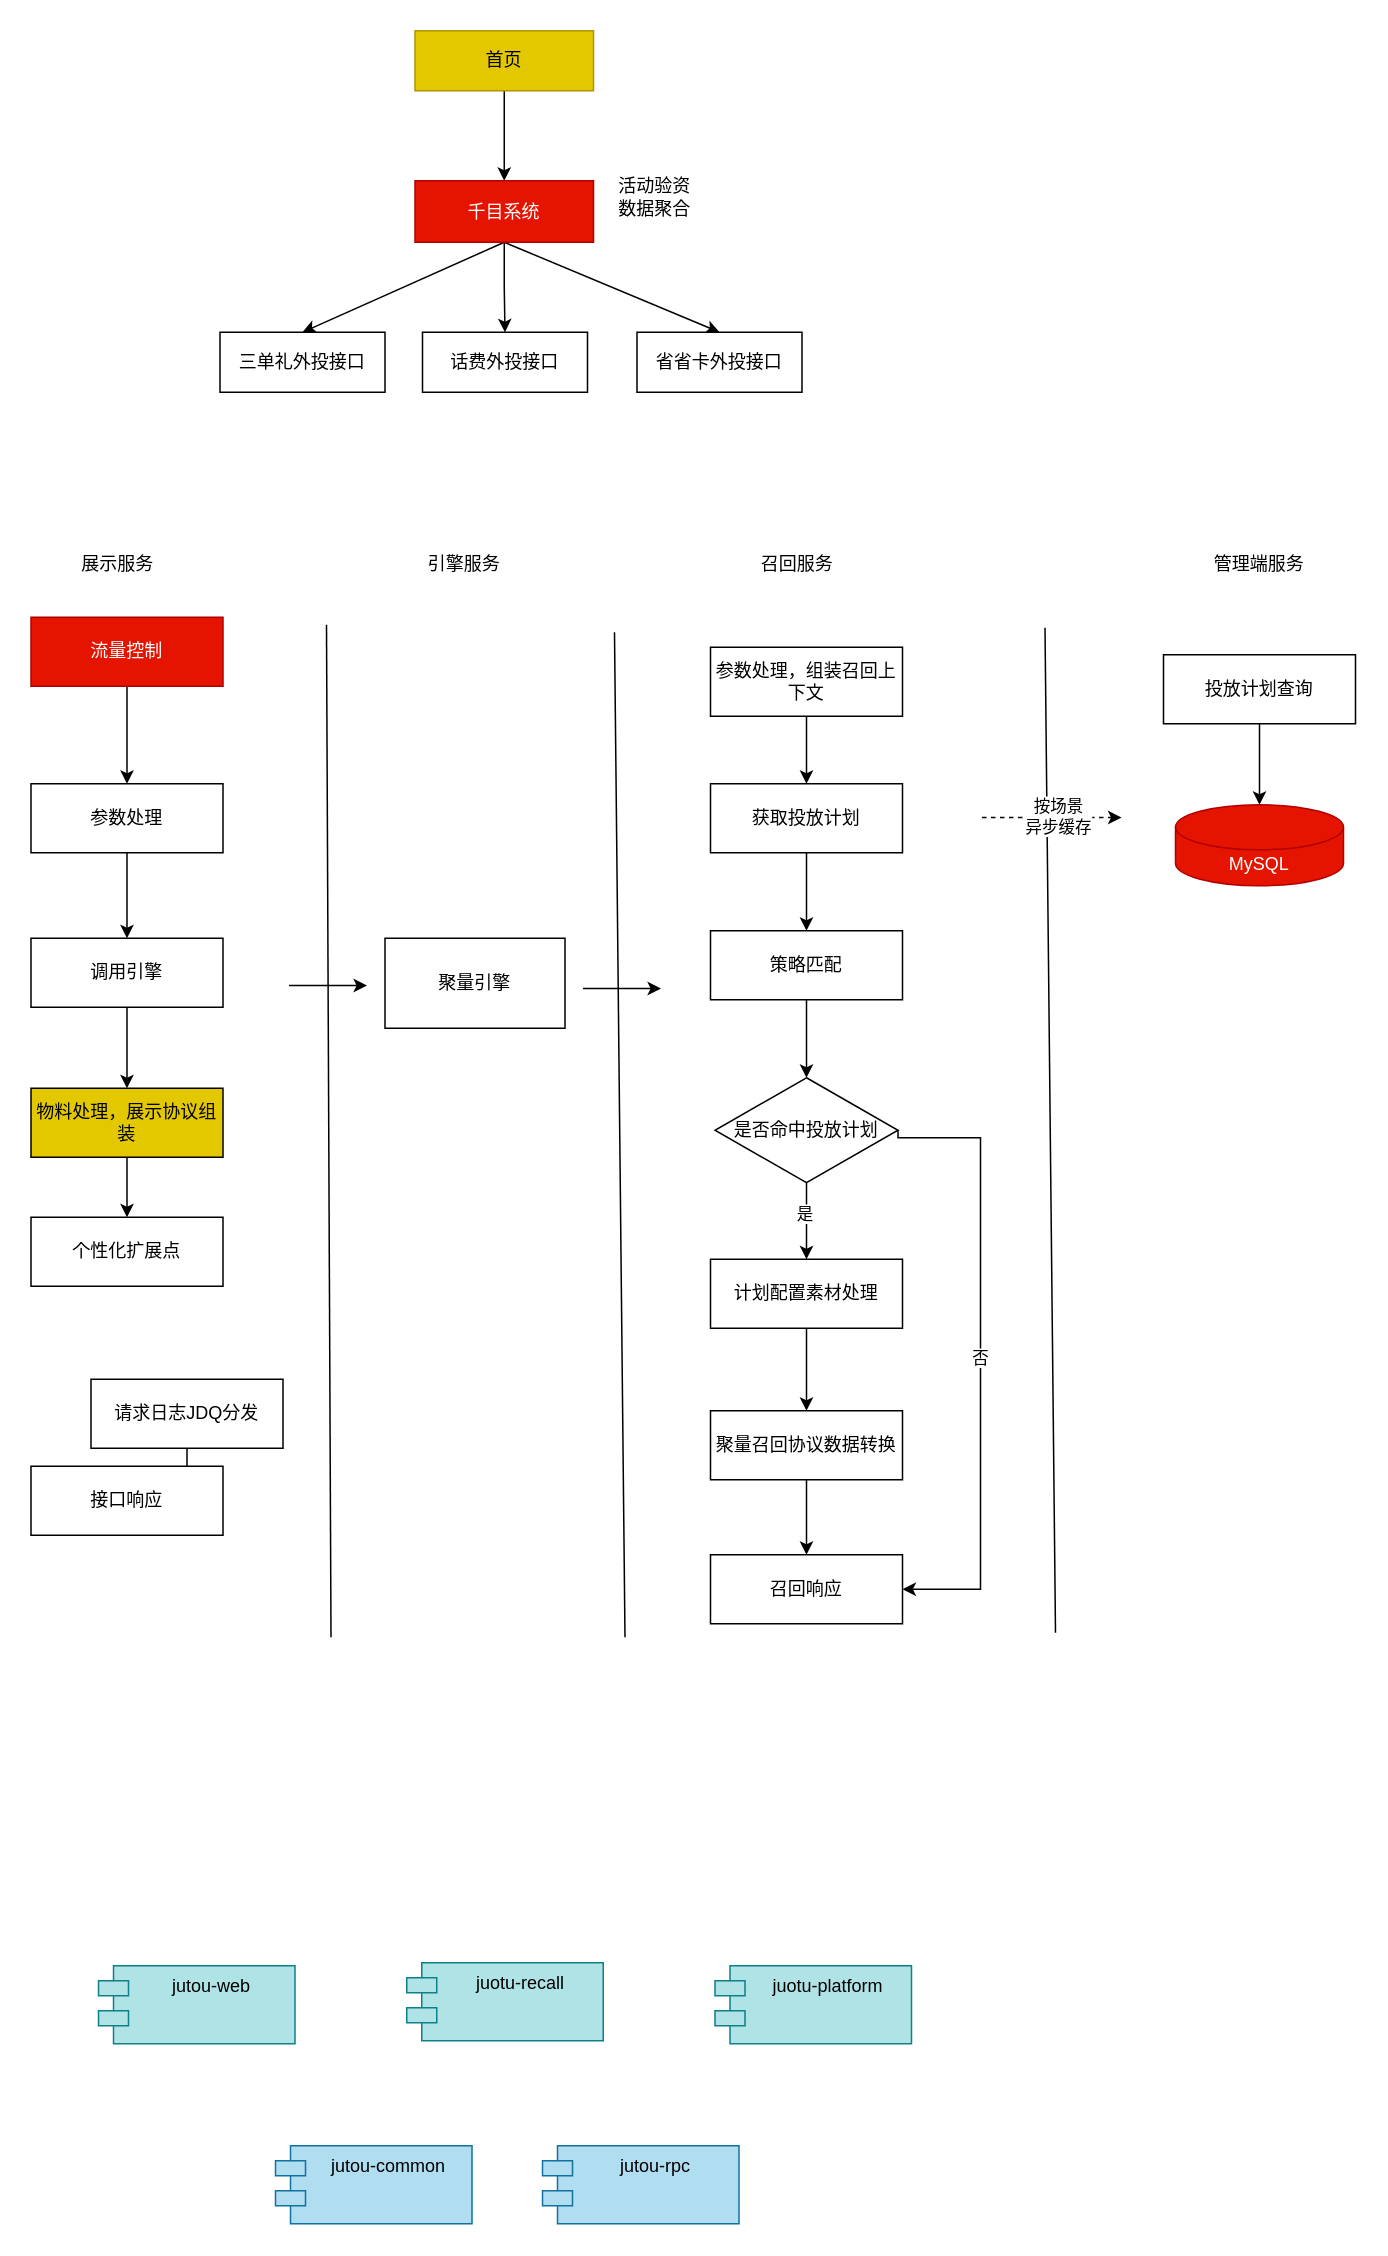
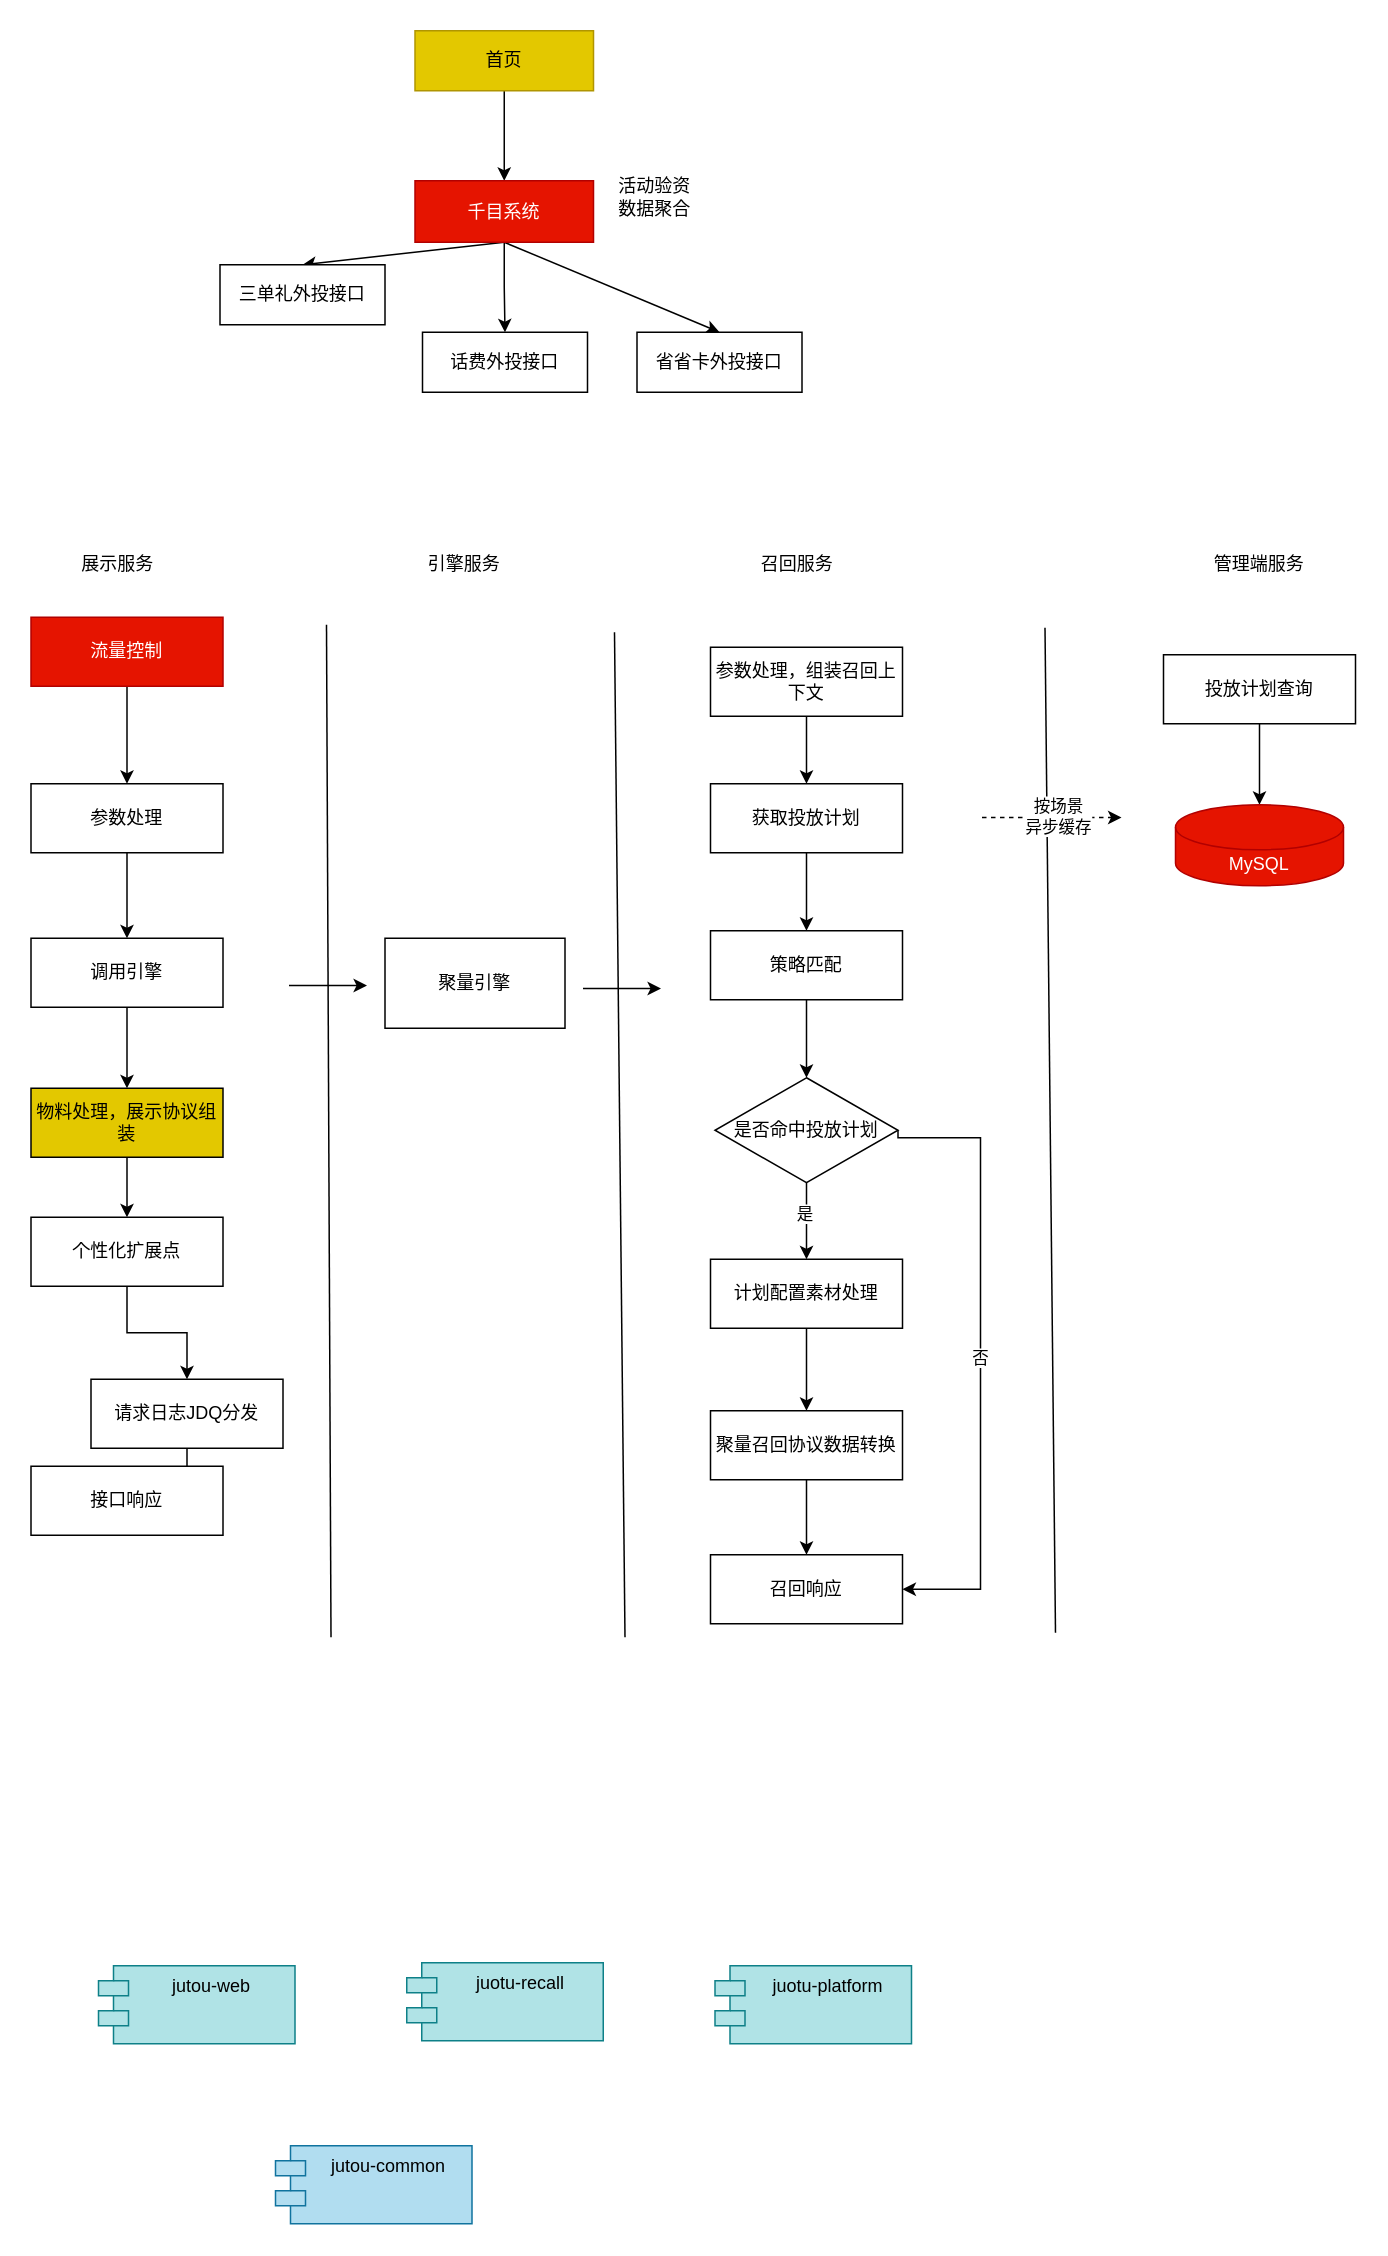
  <mxCell id="0" />
  <mxCell id="1" parent="0" />
  <mxCell id="2" value="" style="edgeStyle=orthogonalEdgeStyle;rounded=0;orthogonalLoop=1;jettySize=auto;html=1;" parent="1" source="3" target="7" edge="1"><mxGeometry relative="1" as="geometry" /></mxCell>
  <mxCell id="3" value="首页" style="rounded=0;whiteSpace=wrap;html=1;fillColor=#e3c800;strokeColor=#B09500;fontColor=#000000;" parent="1" vertex="1"><mxGeometry x="276" y="20" width="119" height="40" as="geometry" /></mxCell>
  <mxCell id="4" value="" style="edgeStyle=orthogonalEdgeStyle;rounded=0;orthogonalLoop=1;jettySize=auto;html=1;" parent="1" source="7" target="9" edge="1"><mxGeometry relative="1" as="geometry" /></mxCell>
  <mxCell id="5" style="rounded=0;orthogonalLoop=1;jettySize=auto;html=1;exitX=0.5;exitY=1;exitDx=0;exitDy=0;entryX=0.5;entryY=0;entryDx=0;entryDy=0;" parent="1" source="7" target="8" edge="1"><mxGeometry relative="1" as="geometry" /></mxCell>
  <mxCell id="6" style="rounded=0;orthogonalLoop=1;jettySize=auto;html=1;exitX=0.5;exitY=1;exitDx=0;exitDy=0;entryX=0.5;entryY=0;entryDx=0;entryDy=0;" parent="1" source="7" target="10" edge="1"><mxGeometry relative="1" as="geometry" /></mxCell>
  <mxCell id="7" value="千目系统" style="rounded=0;whiteSpace=wrap;html=1;fillColor=#e51400;strokeColor=#B20000;fontColor=#ffffff;" parent="1" vertex="1"><mxGeometry x="276" y="120" width="119" height="41" as="geometry" /></mxCell>
- <mxCell id="8" value="三单礼外投接口" style="rounded=0;whiteSpace=wrap;html=1;" parent="1" vertex="1"><mxGeometry x="146" y="221" width="110" height="40" as="geometry" /></mxCell>
+ <mxCell id="8" value="三单礼外投接口" style="rounded=0;whiteSpace=wrap;html=1;" parent="1" vertex="1"><mxGeometry x="146" y="176" width="110" height="40" as="geometry" /></mxCell>
  <mxCell id="9" value="话费外投接口" style="rounded=0;whiteSpace=wrap;html=1;" parent="1" vertex="1"><mxGeometry x="281" y="221" width="110" height="40" as="geometry" /></mxCell>
  <mxCell id="10" value="省省卡外投接口" style="rounded=0;whiteSpace=wrap;html=1;" parent="1" vertex="1"><mxGeometry x="424" y="221" width="110" height="40" as="geometry" /></mxCell>
  <mxCell id="11" value="活动验资&lt;br&gt;数据聚合" style="text;html=1;strokeColor=none;fillColor=none;align=center;verticalAlign=middle;whiteSpace=wrap;rounded=0;" parent="1" vertex="1"><mxGeometry x="406" y="116" width="60" height="30" as="geometry" /></mxCell>
  <mxCell id="12" value="" style="edgeStyle=orthogonalEdgeStyle;rounded=0;orthogonalLoop=1;jettySize=auto;html=1;" parent="1" source="13" target="15" edge="1"><mxGeometry relative="1" as="geometry" /></mxCell>
  <mxCell id="13" value="参数处理，组装召回上下文" style="rounded=0;whiteSpace=wrap;html=1;" parent="1" vertex="1"><mxGeometry x="473" y="431" width="128" height="46" as="geometry" /></mxCell>
  <mxCell id="14" value="" style="edgeStyle=orthogonalEdgeStyle;rounded=0;orthogonalLoop=1;jettySize=auto;html=1;" parent="1" source="15" target="19" edge="1"><mxGeometry relative="1" as="geometry" /></mxCell>
  <mxCell id="15" value="获取投放计划" style="rounded=0;whiteSpace=wrap;html=1;" parent="1" vertex="1"><mxGeometry x="473" y="522" width="128" height="46" as="geometry" /></mxCell>
  <mxCell id="16" value="" style="endArrow=none;html=1;rounded=0;" parent="1" edge="1"><mxGeometry width="50" height="50" relative="1" as="geometry"><mxPoint x="416" y="1091" as="sourcePoint" /><mxPoint x="409" y="421" as="targetPoint" /></mxGeometry></mxCell>
  <mxCell id="17" value="" style="endArrow=none;html=1;rounded=0;" parent="1" edge="1"><mxGeometry width="50" height="50" relative="1" as="geometry"><mxPoint x="220" y="1091" as="sourcePoint" /><mxPoint x="217" y="416" as="targetPoint" /></mxGeometry></mxCell>
  <mxCell id="18" value="" style="edgeStyle=orthogonalEdgeStyle;rounded=0;orthogonalLoop=1;jettySize=auto;html=1;" parent="1" source="19" target="44" edge="1"><mxGeometry relative="1" as="geometry" /></mxCell>
  <mxCell id="19" value="策略匹配" style="rounded=0;whiteSpace=wrap;html=1;" parent="1" vertex="1"><mxGeometry x="473" y="620" width="128" height="46" as="geometry" /></mxCell>
  <mxCell id="20" value="" style="edgeStyle=orthogonalEdgeStyle;rounded=0;orthogonalLoop=1;jettySize=auto;html=1;" parent="1" source="21" target="23" edge="1"><mxGeometry relative="1" as="geometry" /></mxCell>
  <mxCell id="21" value="参数处理" style="rounded=0;whiteSpace=wrap;html=1;" parent="1" vertex="1"><mxGeometry x="20" y="522" width="128" height="46" as="geometry" /></mxCell>
  <mxCell id="22" value="" style="edgeStyle=orthogonalEdgeStyle;rounded=0;orthogonalLoop=1;jettySize=auto;html=1;" parent="1" source="23" target="25" edge="1"><mxGeometry relative="1" as="geometry" /></mxCell>
  <mxCell id="23" value="调用引擎" style="rounded=0;whiteSpace=wrap;html=1;" parent="1" vertex="1"><mxGeometry x="20" y="625" width="128" height="46" as="geometry" /></mxCell>
  <mxCell id="24" value="" style="edgeStyle=orthogonalEdgeStyle;rounded=0;orthogonalLoop=1;jettySize=auto;html=1;" parent="1" source="25" target="32" edge="1"><mxGeometry relative="1" as="geometry" /></mxCell>
  <mxCell id="25" value="物料处理，展示协议组装" style="rounded=0;whiteSpace=wrap;html=1;fillColor=#e3c800;" parent="1" vertex="1"><mxGeometry x="20" y="725" width="128" height="46" as="geometry" /></mxCell>
  <mxCell id="26" value="聚量引擎" style="rounded=0;whiteSpace=wrap;html=1;" parent="1" vertex="1"><mxGeometry x="256" y="625" width="120" height="60" as="geometry" /></mxCell>
  <mxCell id="27" value="" style="endArrow=classic;html=1;rounded=0;" parent="1" edge="1"><mxGeometry width="50" height="50" relative="1" as="geometry"><mxPoint x="192" y="656.5" as="sourcePoint" /><mxPoint x="244" y="656.5" as="targetPoint" /></mxGeometry></mxCell>
  <mxCell id="28" value="" style="endArrow=classic;html=1;rounded=0;" parent="1" edge="1"><mxGeometry width="50" height="50" relative="1" as="geometry"><mxPoint x="388" y="658.5" as="sourcePoint" /><mxPoint x="440" y="658.5" as="targetPoint" /></mxGeometry></mxCell>
  <mxCell id="29" value="" style="edgeStyle=orthogonalEdgeStyle;rounded=0;orthogonalLoop=1;jettySize=auto;html=1;" parent="1" source="30" target="21" edge="1"><mxGeometry relative="1" as="geometry" /></mxCell>
  <mxCell id="30" value="流量控制" style="rounded=0;whiteSpace=wrap;html=1;fillColor=#e51400;fontColor=#ffffff;strokeColor=#B20000;" parent="1" vertex="1"><mxGeometry x="20" y="411" width="128" height="46" as="geometry" /></mxCell>
+ <mxCell id="31" value="" style="edgeStyle=orthogonalEdgeStyle;rounded=0;orthogonalLoop=1;jettySize=auto;html=1;" parent="1" source="32" target="34" edge="1"><mxGeometry relative="1" as="geometry" /></mxCell>
  <mxCell id="32" value="个性化扩展点" style="rounded=0;whiteSpace=wrap;html=1;" parent="1" vertex="1"><mxGeometry x="20" y="811" width="128" height="46" as="geometry" /></mxCell>
  <mxCell id="33" value="" style="edgeStyle=orthogonalEdgeStyle;rounded=0;orthogonalLoop=1;jettySize=auto;html=1;" parent="1" source="34" target="35" edge="1"><mxGeometry relative="1" as="geometry" /></mxCell>
  <mxCell id="34" value="请求日志JDQ分发" style="rounded=0;whiteSpace=wrap;html=1;" parent="1" vertex="1"><mxGeometry x="60" y="919" width="128" height="46" as="geometry" /></mxCell>
  <mxCell id="35" value="接口响应" style="rounded=0;whiteSpace=wrap;html=1;" parent="1" vertex="1"><mxGeometry x="20" y="977" width="128" height="46" as="geometry" /></mxCell>
  <mxCell id="36" value="" style="edgeStyle=orthogonalEdgeStyle;rounded=0;orthogonalLoop=1;jettySize=auto;html=1;" parent="1" source="37" target="39" edge="1"><mxGeometry relative="1" as="geometry" /></mxCell>
  <mxCell id="37" value="计划配置素材处理" style="rounded=0;whiteSpace=wrap;html=1;" parent="1" vertex="1"><mxGeometry x="473" y="839" width="128" height="46" as="geometry" /></mxCell>
  <mxCell id="38" value="" style="edgeStyle=orthogonalEdgeStyle;rounded=0;orthogonalLoop=1;jettySize=auto;html=1;" parent="1" source="39" target="40" edge="1"><mxGeometry relative="1" as="geometry" /></mxCell>
  <mxCell id="39" value="聚量召回协议数据转换" style="rounded=0;whiteSpace=wrap;html=1;" parent="1" vertex="1"><mxGeometry x="473" y="940" width="128" height="46" as="geometry" /></mxCell>
  <mxCell id="40" value="召回响应" style="rounded=0;whiteSpace=wrap;html=1;" parent="1" vertex="1"><mxGeometry x="473" y="1036" width="128" height="46" as="geometry" /></mxCell>
  <mxCell id="41" value="" style="edgeStyle=orthogonalEdgeStyle;rounded=0;orthogonalLoop=1;jettySize=auto;html=1;" parent="1" source="44" target="37" edge="1"><mxGeometry relative="1" as="geometry" /></mxCell>
  <mxCell id="42" value="是" style="edgeLabel;html=1;align=center;verticalAlign=middle;resizable=0;points=[];" parent="41" vertex="1" connectable="0"><mxGeometry x="-0.217" y="1" relative="1" as="geometry"><mxPoint x="-3" as="offset" /></mxGeometry></mxCell>
  <mxCell id="43" value="否" style="edgeStyle=orthogonalEdgeStyle;rounded=0;orthogonalLoop=1;jettySize=auto;html=1;exitX=1;exitY=0.5;exitDx=0;exitDy=0;entryX=1;entryY=0.5;entryDx=0;entryDy=0;" parent="1" source="44" target="40" edge="1"><mxGeometry relative="1" as="geometry"><Array as="points"><mxPoint x="653" y="758" /><mxPoint x="653" y="1059" /></Array></mxGeometry></mxCell>
  <mxCell id="44" value="是否命中投放计划" style="rhombus;whiteSpace=wrap;html=1;rounded=0;" parent="1" vertex="1"><mxGeometry x="476" y="718" width="122" height="70" as="geometry" /></mxCell>
  <mxCell id="45" value="" style="endArrow=none;html=1;rounded=0;" parent="1" edge="1"><mxGeometry width="50" height="50" relative="1" as="geometry"><mxPoint x="703" y="1088" as="sourcePoint" /><mxPoint x="696" y="418" as="targetPoint" /></mxGeometry></mxCell>
  <mxCell id="46" value="" style="endArrow=classic;html=1;rounded=0;dashed=1;" parent="1" edge="1"><mxGeometry width="50" height="50" relative="1" as="geometry"><mxPoint x="654" y="544.5" as="sourcePoint" /><mxPoint x="747" y="544.5" as="targetPoint" /></mxGeometry></mxCell>
  <mxCell id="47" value="按场景&lt;br&gt;异步缓存" style="edgeLabel;html=1;align=center;verticalAlign=middle;resizable=0;points=[];" parent="46" vertex="1" connectable="0"><mxGeometry x="0.077" y="1" relative="1" as="geometry"><mxPoint as="offset" /></mxGeometry></mxCell>
  <mxCell id="48" value="" style="edgeStyle=orthogonalEdgeStyle;rounded=0;orthogonalLoop=1;jettySize=auto;html=1;" parent="1" source="49" target="50" edge="1"><mxGeometry relative="1" as="geometry" /></mxCell>
  <mxCell id="49" value="投放计划查询" style="rounded=0;whiteSpace=wrap;html=1;" parent="1" vertex="1"><mxGeometry x="775" y="436" width="128" height="46" as="geometry" /></mxCell>
  <mxCell id="50" value="MySQL" style="shape=cylinder3;whiteSpace=wrap;html=1;boundedLbl=1;backgroundOutline=1;size=15;fillColor=#e51400;fontColor=#ffffff;strokeColor=#B20000;" parent="1" vertex="1"><mxGeometry x="783" y="536" width="112" height="54" as="geometry" /></mxCell>
  <mxCell id="51" value="展示服务" style="text;html=1;strokeColor=none;fillColor=none;align=center;verticalAlign=middle;whiteSpace=wrap;rounded=0;" parent="1" vertex="1"><mxGeometry x="48" y="361" width="60" height="30" as="geometry" /></mxCell>
  <mxCell id="52" value="召回服务" style="text;html=1;strokeColor=none;fillColor=none;align=center;verticalAlign=middle;whiteSpace=wrap;rounded=0;" parent="1" vertex="1"><mxGeometry x="501" y="361" width="60" height="30" as="geometry" /></mxCell>
  <mxCell id="53" value="管理端服务" style="text;html=1;strokeColor=none;fillColor=none;align=center;verticalAlign=middle;whiteSpace=wrap;rounded=0;" parent="1" vertex="1"><mxGeometry x="798" y="365.5" width="82" height="21" as="geometry" /></mxCell>
  <mxCell id="54" value="引擎服务" style="text;html=1;strokeColor=none;fillColor=none;align=center;verticalAlign=middle;whiteSpace=wrap;rounded=0;" parent="1" vertex="1"><mxGeometry x="279" y="361" width="60" height="30" as="geometry" /></mxCell>
  <mxCell id="55" value="jutou-common" style="shape=module;align=left;spacingLeft=20;align=center;verticalAlign=top;whiteSpace=wrap;html=1;fillColor=#b1ddf0;strokeColor=#10739e;" parent="1" vertex="1"><mxGeometry x="183" y="1430" width="131" height="52" as="geometry" /></mxCell>
- <mxCell id="56" value="jutou-rpc" style="shape=module;align=left;spacingLeft=20;align=center;verticalAlign=top;whiteSpace=wrap;html=1;fillColor=#b1ddf0;strokeColor=#10739e;" parent="1" vertex="1"><mxGeometry x="361" y="1430" width="131" height="52" as="geometry" /></mxCell>
  <mxCell id="57" value="jutou-web" style="shape=module;align=left;spacingLeft=20;align=center;verticalAlign=top;whiteSpace=wrap;html=1;fillColor=#b0e3e6;strokeColor=#0e8088;" parent="1" vertex="1"><mxGeometry x="65" y="1310" width="131" height="52" as="geometry" /></mxCell>
  <mxCell id="58" value="juotu-recall" style="shape=module;align=left;spacingLeft=20;align=center;verticalAlign=top;whiteSpace=wrap;html=1;fillColor=#b0e3e6;strokeColor=#0e8088;" parent="1" vertex="1"><mxGeometry x="270.5" y="1308" width="131" height="52" as="geometry" /></mxCell>
  <mxCell id="59" value="juotu-platform" style="shape=module;align=left;spacingLeft=20;align=center;verticalAlign=top;whiteSpace=wrap;html=1;fillColor=#b0e3e6;strokeColor=#0e8088;" parent="1" vertex="1"><mxGeometry x="476" y="1310" width="131" height="52" as="geometry" /></mxCell>
